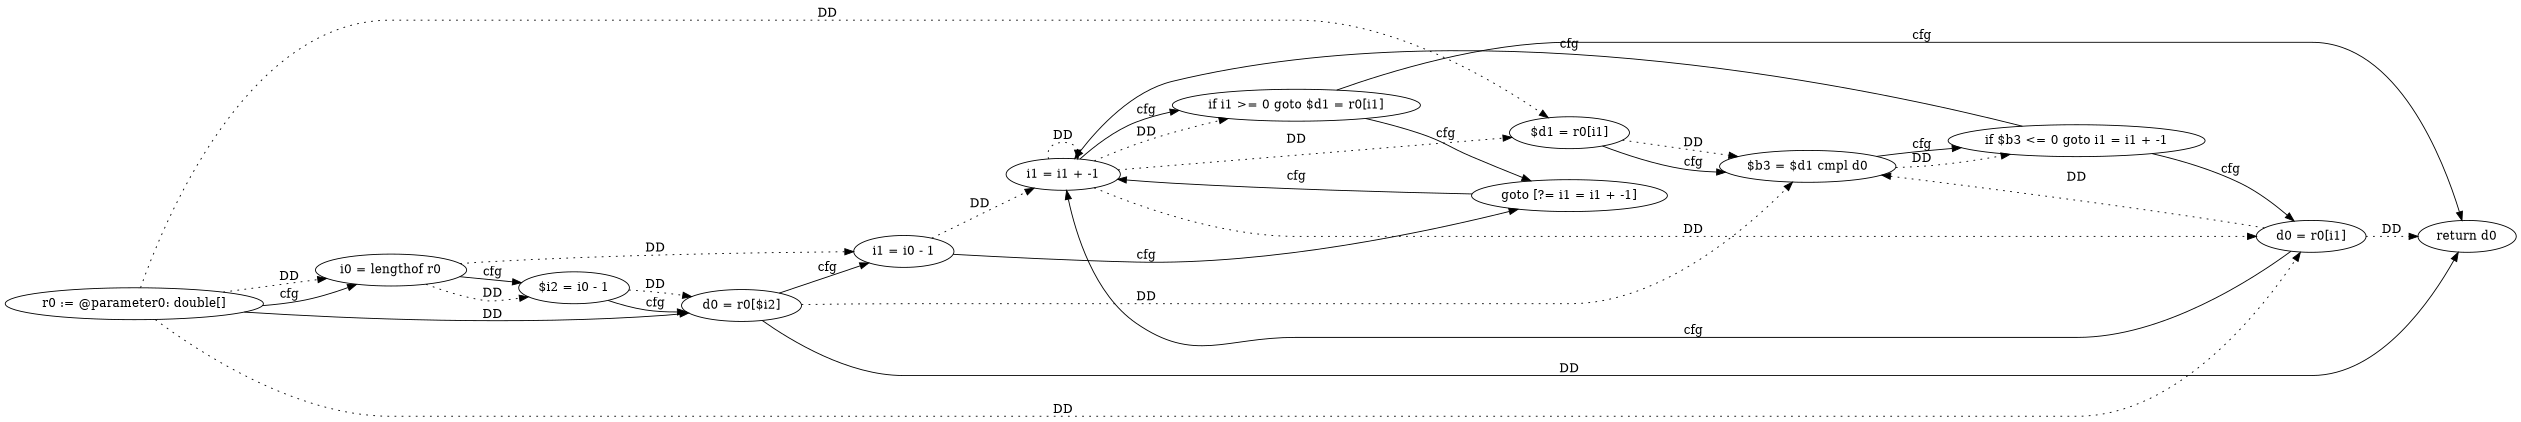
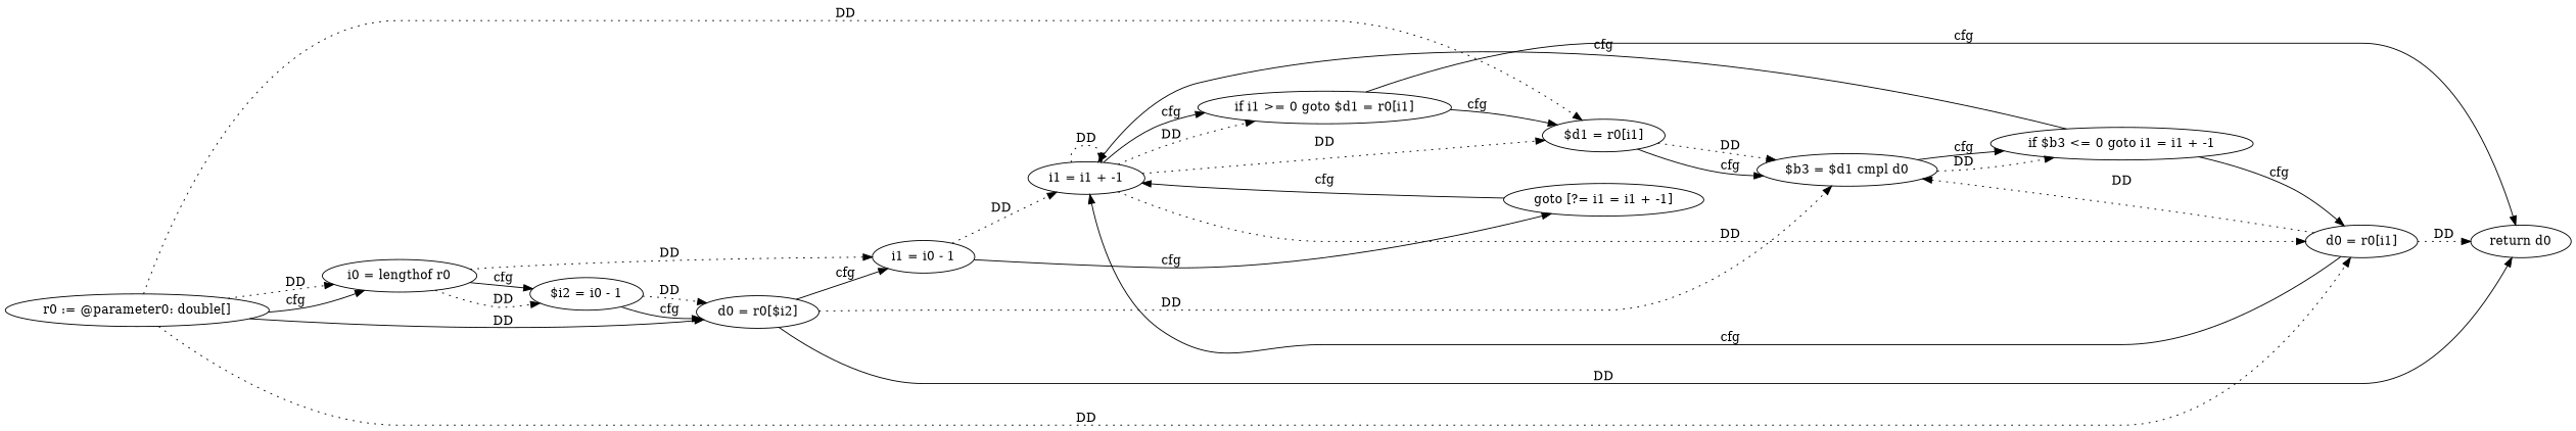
  digraph {
    rankdir=LR
    edge [style=dotted]
    n1 [label="r0 := @parameter0: double[]"]
    n2 [label="i0 = lengthof r0"]
    n3 [label="d0 = r0[$i2]"]
    n4 [label="$d1 = r0[i1]"]
    n5 [label="d0 = r0[i1]"]
    n6 [label="$i2 = i0 - 1"]
    n7 [label="i1 = i0 - 1"]
    n8 [label="$b3 = $d1 cmpl d0"]
    n9 [label="return d0"]
    n10 [label="i1 = i1 + -1"]
    n11 [label="goto [?= i1 = i1 + -1]"]
    n12 [label="if $b3 <= 0 goto i1 = i1 + -1"]
    n13 [label="if i1 >= 0 goto $d1 = r0[i1]"]
    n1 -> n2 [label=DD]
    n1 -> n2 [label=cfg style=""]
    n1 -> n3 [label=DD style=solid]
    n1 -> n4 [label=DD]
    n1 -> n5 [label=DD]
    n2 -> n6 [label=DD]
    n2 -> n6 [label=cfg style=""]
    n2 -> n7 [label=DD]
    n3 -> n7 [label=cfg style=""]
    n3 -> n8 [label=DD]
    n3 -> n9 [label=DD style=solid]
    n4 -> n8 [label=DD]
    n4 -> n8 [label=cfg style=""]
    n5 -> n8 [label=DD]
    n5 -> n9 [label=DD]
    n5 -> n10 [label=cfg style=""]
    n6 -> n3 [label=DD]
    n6 -> n3 [label=cfg style=""]
    n7 -> n10 [label=DD]
    n7 -> n11 [label=cfg style=""]
    n8 -> n12 [label=DD]
    n8 -> n12 [label=cfg style=""]
    n10 -> n4 [label=DD]
    n10 -> n5 [label=DD]
    n10 -> n10 [label=DD]
    n10 -> n13 [label=DD]
    n10 -> n13 [label=cfg style=""]
    n11 -> n10 [label=cfg style=""]
    n12 -> n5 [label=cfg style=""]
    n12 -> n10 [label=cfg style=""]
-   n13 -> n11 [label=cfg style=""]
+   n13 -> n4 [label=cfg style=""]
    n13 -> n9 [label=cfg style=""]
  }
